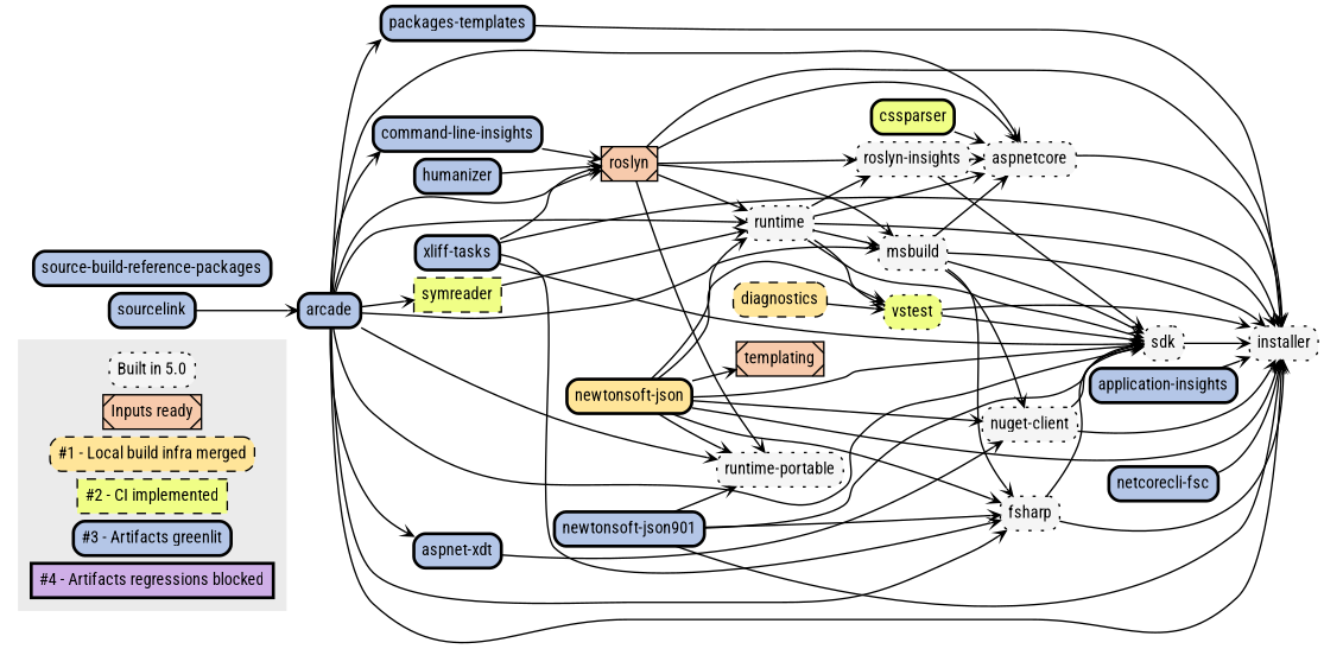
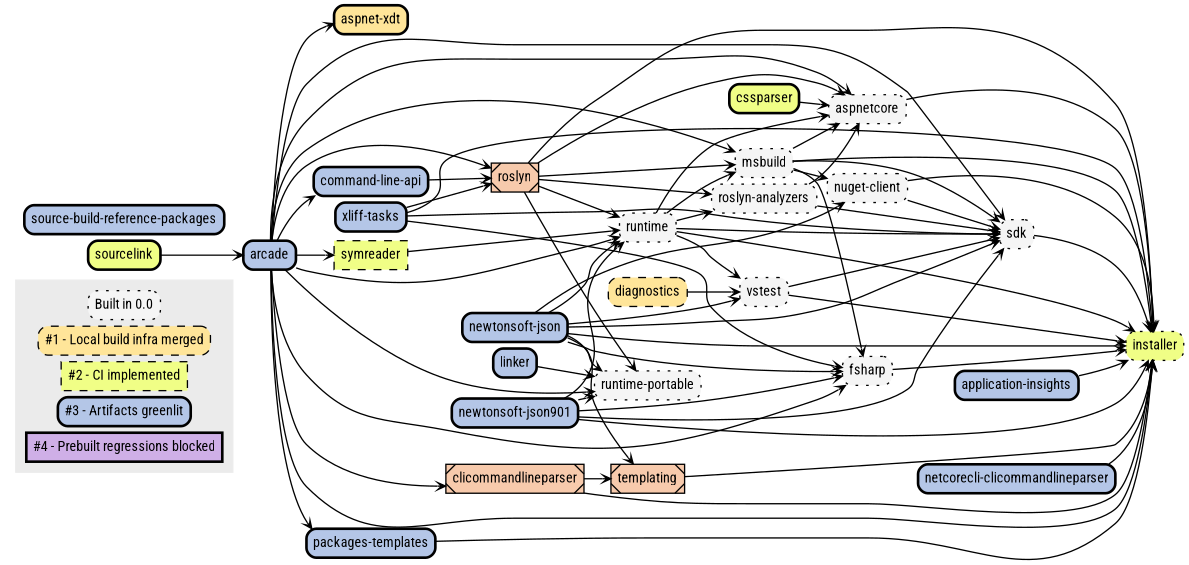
  digraph {
    fontname="Roboto Condensed"
    nodesep=0.07
    rankdir=LR
    ranksep=0.08
    node [fillcolor="#B4C6E7" fontname="Roboto Condensed" fontsize=11 margin=0.07 shape=rect style="bold,filled,rounded"]
    edge [arrowhead=vee arrowsize=0.6 fontname="Roboto Condensed" pencolor="#444444" penwidth=1]
-   n1 [fillcolor="#F5F5F5" height=0 label="Built in 5.0" style="dotted,filled,rounded" width=0]
-   n2 [fillcolor="#F7CAAC" height=0 label="Inputs ready" style="filled,diagonals" width=0]
+   n1 [fillcolor="#F5F5F5" height=0 label="Built in 0.0" style="dotted,filled,rounded" width=0]
    n3 [fillcolor="#FFE599" height=0 label="#1 - Local build infra merged" style="dashed,filled,rounded" width=0]
    n4 [fillcolor="#F0FE86" height=0 label="#2 - CI implemented" style="dashed,filled" width=0]
    n5 [height=0 label="#3 - Artifacts greenlit" width=0]
-   n6 [fillcolor="#CFAFE7" height=0 label="#4 - Artifacts regressions blocked" style="bold,filled" width=0]
+   n6 [fillcolor="#CFAFE7" height=0 label="#4 - Prebuilt regressions blocked" style="bold,filled" width=0]
    aspnetcore [fillcolor="#F5F5F5" height=0 style="dotted,filled,rounded" width=0]
-   installer [fillcolor="#F5F5F5" height=0 style="dotted,filled,rounded" width=0]
+   installer [fillcolor="#F0FE86" height=0 style="dotted,filled,rounded" width=0]
    fsharp [fillcolor="#F5F5F5" height=0 style="dotted,filled,rounded" width=0]
    sdk [fillcolor="#F5F5F5" height=0 style="dotted,filled,rounded" width=0]
    msbuild [fillcolor="#F5F5F5" height=0 style="dotted,filled,rounded" width=0]
    "nuget-client" [fillcolor="#F5F5F5" height=0 style="dotted,filled,rounded" width=0]
-   "roslyn-analyzers" [fillcolor="#F5F5F5" height=0 style="dotted,filled,rounded" width=0 label="roslyn-insights"]
+   "roslyn-analyzers" [fillcolor="#F5F5F5" height=0 style="dotted,filled,rounded" width=0]
    "runtime-portable" [fillcolor="#F5F5F5" height=0 style="dotted,filled,rounded" width=0]
    runtime [fillcolor="#F5F5F5" height=0 style="dotted,filled,rounded" width=0]
-   vstest [fillcolor="#F0FE86" height=0 style="dotted,filled,rounded" width=0]
+   vstest [fillcolor="#F5F5F5" height=0 style="dotted,filled,rounded" width=0]
    roslyn [fillcolor="#F7CAAC" height=0 style="filled,diagonals" width=0]
+   clicommandlineparser [fillcolor="#F7CAAC" height=0 style="filled,diagonals" width=0]
    templating [fillcolor="#F7CAAC" height=0 style="filled,diagonals" width=0]
    diagnostics [fillcolor="#FFE599" height=0 style="dashed,filled,rounded" width=0]
    symreader [fillcolor="#F0FE86" height=0 style="dashed,filled" width=0]
    "application-insights" [height=0 width=0]
    arcade [height=0 width=0]
-   "aspnet-xdt" [height=0 width=0]
-   "command-line-api" [height=0 width=0 label="command-line-insights"]
+   "aspnet-xdt" [fillcolor="#FFE599" height=0 width=0]
+   "command-line-api" [height=0 width=0]
    n26 [height=0 label="packages-templates" width=0]
    cssparser [fillcolor="#F0FE86" height=0 width=0]
-   humanizer [height=0 width=0]
-   "netcorecli-fsc" [height=0 width=0]
-   "newtonsoft-json" [fillcolor="#FFE599" height=0 width=0]
+   linker [height=0 width=0]
+   "netcorecli-fsc" [height=0 width=0 label="netcorecli-clicommandlineparser"]
+   "newtonsoft-json" [height=0 width=0]
    "newtonsoft-json901" [height=0 width=0]
    "source-build-reference-packages" [height=0 width=0]
-   sourcelink [height=0 width=0]
+   sourcelink [fillcolor="#F0FE86" height=0 width=0]
    "xliff-tasks" [height=0 width=0]
    subgraph cluster_1 {
      color="#ebebeb"
      style=filled
      n1
-     n2
      n3
      n4
      n5
      n6
    }
    aspnetcore -> installer
    fsharp -> installer
-   fsharp -> sdk
    sdk -> installer
    msbuild -> aspnetcore
    msbuild -> installer
    msbuild -> fsharp
    msbuild -> sdk
    msbuild -> "nuget-client"
    "nuget-client" -> installer
    "nuget-client" -> sdk
    "roslyn-analyzers" -> aspnetcore
    "roslyn-analyzers" -> sdk
    runtime -> aspnetcore
    runtime -> installer
    runtime -> sdk
    runtime -> msbuild
    runtime -> "roslyn-analyzers"
    runtime -> vstest
    vstest -> installer
    vstest -> sdk
    roslyn -> aspnetcore
    roslyn -> installer
    roslyn -> msbuild
    roslyn -> "roslyn-analyzers"
    roslyn -> "runtime-portable"
    roslyn -> runtime
+   clicommandlineparser -> installer
+   clicommandlineparser -> templating
+   templating -> installer
    diagnostics -> vstest
    symreader -> runtime
    "application-insights" -> installer
    arcade -> aspnetcore
    arcade -> installer
    arcade -> fsharp
    arcade -> sdk
    arcade -> msbuild
    arcade -> "runtime-portable"
    arcade -> runtime
    arcade -> roslyn
+   arcade -> clicommandlineparser
    arcade -> symreader
    arcade -> "aspnet-xdt"
    arcade -> "command-line-api"
    arcade -> n26
-   "aspnet-xdt" -> "nuget-client"
    "command-line-api" -> roslyn
    n26 -> installer
    cssparser -> aspnetcore
-   humanizer -> roslyn
+   linker -> "runtime-portable"
    "netcorecli-fsc" -> installer
    "newtonsoft-json" -> installer
    "newtonsoft-json" -> fsharp
    "newtonsoft-json" -> sdk
    "newtonsoft-json" -> "nuget-client"
    "newtonsoft-json" -> "runtime-portable"
    "newtonsoft-json" -> runtime
    "newtonsoft-json" -> vstest
    "newtonsoft-json" -> templating
    "newtonsoft-json901" -> installer
    "newtonsoft-json901" -> fsharp
    "newtonsoft-json901" -> sdk
    "newtonsoft-json901" -> "runtime-portable"
+   "newtonsoft-json901" -> runtime
    sourcelink -> arcade
    "xliff-tasks" -> installer
    "xliff-tasks" -> fsharp
    "xliff-tasks" -> sdk
    "xliff-tasks" -> roslyn
  }
